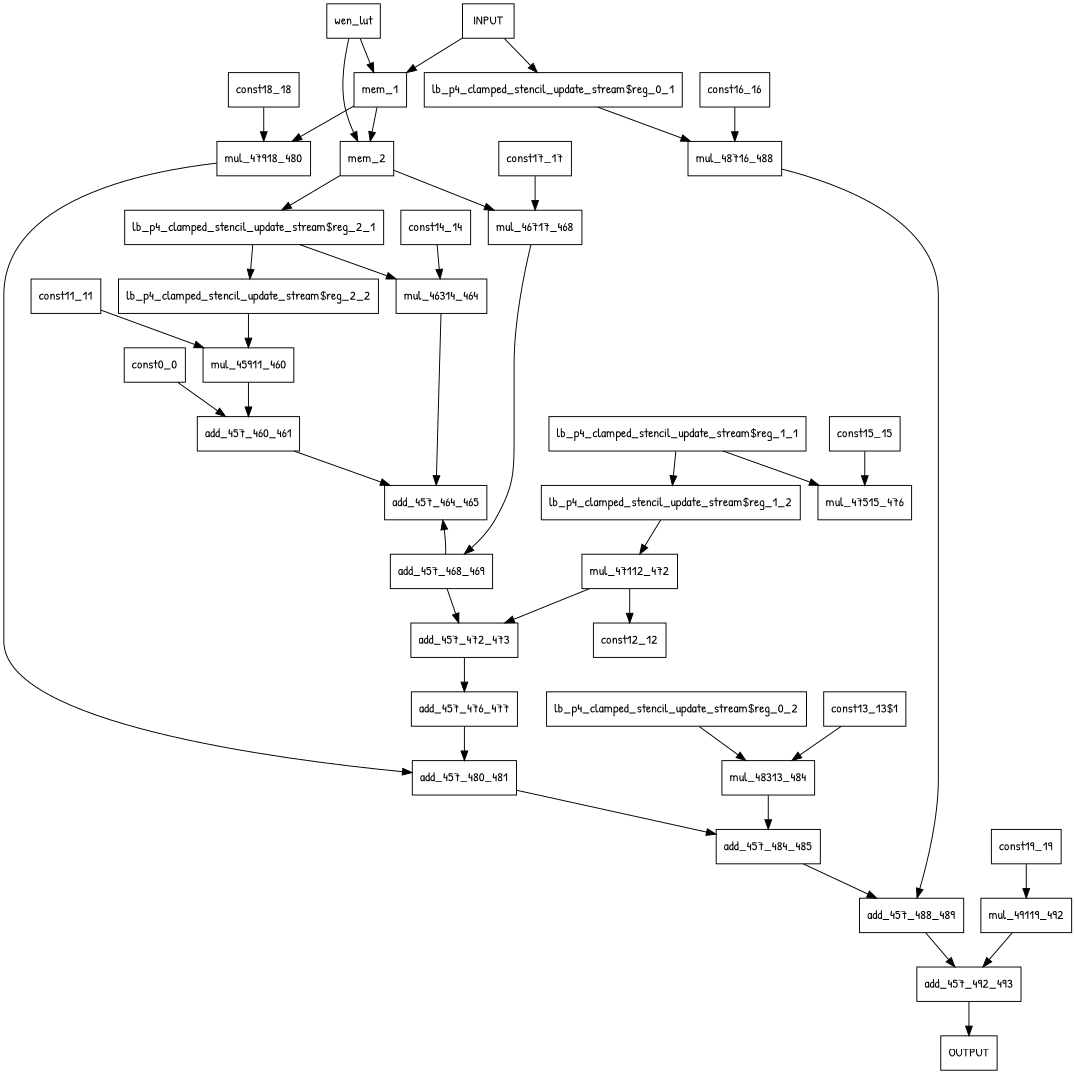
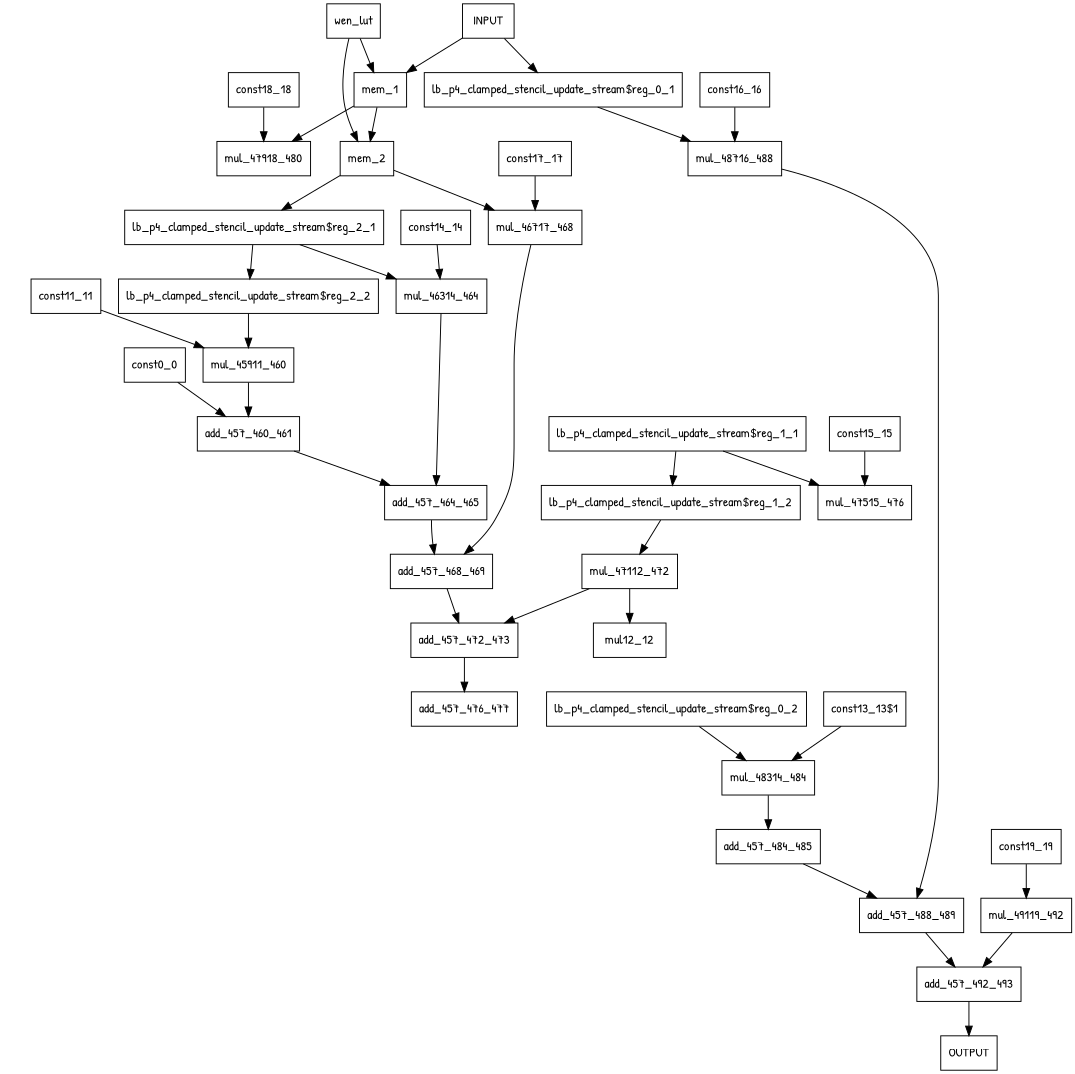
  digraph {
    fontname="Patrick Hand"
    node [fontname="Patrick Hand" shape=box]
    edge [fontname="Patrick Hand"]
    const0_0
    add_457_460_461
    add_457_464_465
    add_457_468_469
    const11_11
    mul_45911_460
    mul_47112_472
-   const12_12
+   const12_12 [label=mul12_12]
    add_457_472_473
    add_457_476_477
    "const13_13$1"
-   mul_48313_484
+   mul_48313_484 [label=mul_48314_484]
    add_457_484_485
    add_457_488_489
    const14_14
    mul_46314_464
    const15_15
    mul_47515_476
-   add_457_480_481
    const16_16
    mul_48716_488
    add_457_492_493
    const17_17
    mul_46717_468
    const18_18
    mul_47918_480
    const19_19
    mul_49119_492
    OUTPUT
    INPUT
    mem_1
    "lb_p4_clamped_stencil_update_stream$reg_0_1"
    mem_2
    "lb_p4_clamped_stencil_update_stream$reg_2_1"
    "lb_p4_clamped_stencil_update_stream$reg_1_1"
    "lb_p4_clamped_stencil_update_stream$reg_1_2"
    "lb_p4_clamped_stencil_update_stream$reg_0_2"
    "lb_p4_clamped_stencil_update_stream$reg_2_2"
    wen_lut
    const0_0 -> add_457_460_461
    add_457_460_461 -> add_457_464_465
-   add_457_468_469 -> add_457_464_465
+   add_457_464_465 -> add_457_468_469
    add_457_468_469 -> add_457_472_473
    const11_11 -> mul_45911_460
    mul_45911_460 -> add_457_460_461
    mul_47112_472 -> const12_12
    mul_47112_472 -> add_457_472_473
    add_457_472_473 -> add_457_476_477
-   add_457_476_477 -> add_457_480_481
    "const13_13$1" -> mul_48313_484
    mul_48313_484 -> add_457_484_485
    add_457_484_485 -> add_457_488_489
    add_457_488_489 -> add_457_492_493
    const14_14 -> mul_46314_464
    mul_46314_464 -> add_457_464_465
    const15_15 -> mul_47515_476
-   add_457_480_481 -> add_457_484_485
    const16_16 -> mul_48716_488
    mul_48716_488 -> add_457_488_489
    add_457_492_493 -> OUTPUT
    const17_17 -> mul_46717_468
    mul_46717_468 -> add_457_468_469
    const18_18 -> mul_47918_480
-   mul_47918_480 -> add_457_480_481
    const19_19 -> mul_49119_492
    mul_49119_492 -> add_457_492_493
    INPUT -> mem_1
    INPUT -> "lb_p4_clamped_stencil_update_stream$reg_0_1"
    mem_1 -> mul_47918_480
    mem_1 -> mem_2
    "lb_p4_clamped_stencil_update_stream$reg_0_1" -> mul_48716_488
    mem_2 -> mul_46717_468
    mem_2 -> "lb_p4_clamped_stencil_update_stream$reg_2_1"
    "lb_p4_clamped_stencil_update_stream$reg_2_1" -> mul_46314_464
    "lb_p4_clamped_stencil_update_stream$reg_2_1" -> "lb_p4_clamped_stencil_update_stream$reg_2_2"
    "lb_p4_clamped_stencil_update_stream$reg_1_1" -> mul_47515_476
    "lb_p4_clamped_stencil_update_stream$reg_1_1" -> "lb_p4_clamped_stencil_update_stream$reg_1_2"
    "lb_p4_clamped_stencil_update_stream$reg_1_2" -> mul_47112_472
    "lb_p4_clamped_stencil_update_stream$reg_0_2" -> mul_48313_484
    "lb_p4_clamped_stencil_update_stream$reg_2_2" -> mul_45911_460
    wen_lut -> mem_1
    wen_lut -> mem_2
  }
